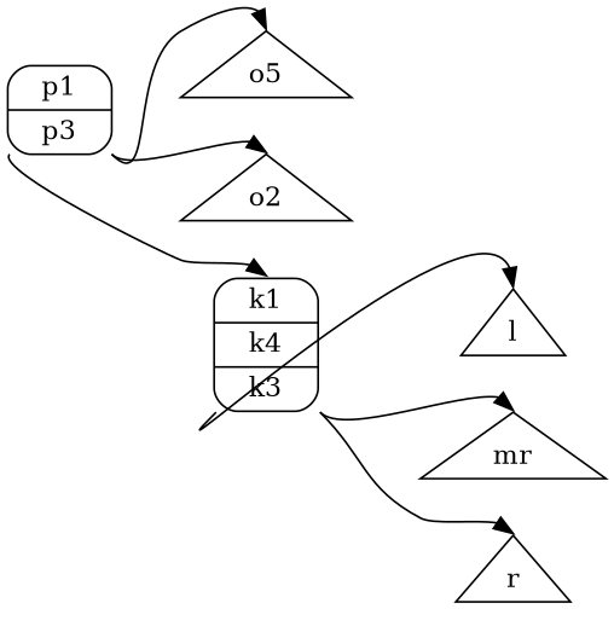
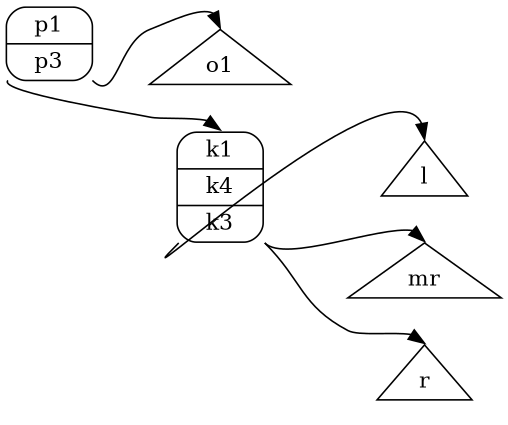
  digraph {
    rankdir=LR
    node [ordering=out shape=triangle]
    edge [headport=n tailport=se]
    n1 [label="<f1> p1|<f2> p3" shape=Mrecord]
-   o1 [label=o5]
-   o2
+   o1
    n4 [label="<f1> k1|<f2> k4| <f3> k3" shape=Mrecord]
    l
    mr
    r
    n1 -> o1
-   n1 -> o2
    n1 -> n4 [tailport=sw]
    n4 -> l [tailport=sw]
    n4 -> mr
    n4 -> r
  }
